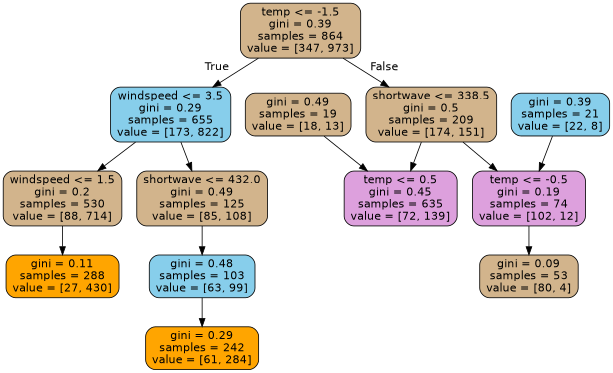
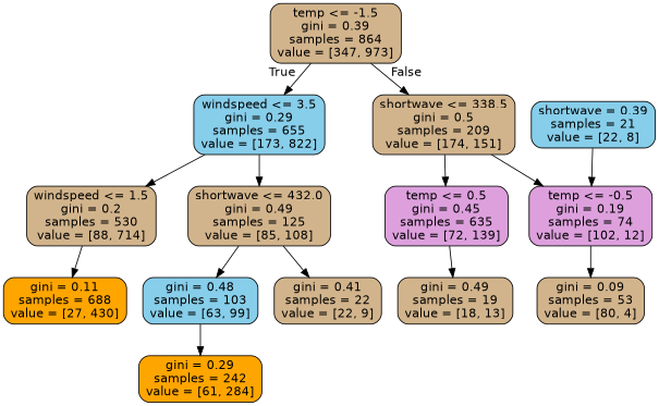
  digraph {
    node [color=black fillcolor=tan fontname=helvetica shape=box style="filled, rounded"]
    edge [fontname=helvetica]
    n1 [label="temp <= -1.5\ngini = 0.39\nsamples = 864\nvalue = [347, 973]"]
    n2 [fillcolor=skyblue label="windspeed <= 3.5\ngini = 0.29\nsamples = 655\nvalue = [173, 822]"]
    n3 [label="shortwave <= 338.5\ngini = 0.5\nsamples = 209\nvalue = [174, 151]"]
    n4 [label="windspeed <= 1.5\ngini = 0.2\nsamples = 530\nvalue = [88, 714]"]
    n5 [label="shortwave <= 432.0\ngini = 0.49\nsamples = 125\nvalue = [85, 108]"]
    n6 [fillcolor=plum label="temp <= 0.5\ngini = 0.45\nsamples = 635\nvalue = [72, 139]"]
    n7 [fillcolor=plum label="temp <= -0.5\ngini = 0.19\nsamples = 74\nvalue = [102, 12]"]
-   n8 [fillcolor=orange label="gini = 0.11\nsamples = 288\nvalue = [27, 430]"]
+   n8 [fillcolor=orange label="gini = 0.11\nsamples = 688\nvalue = [27, 430]"]
    n9 [fillcolor=skyblue label="gini = 0.48\nsamples = 103\nvalue = [63, 99]"]
+   n10 [label="gini = 0.41\nsamples = 22\nvalue = [22, 9]"]
    n11 [fillcolor=orange label="gini = 0.29\nsamples = 242\nvalue = [61, 284]"]
    n12 [label="gini = 0.49\nsamples = 19\nvalue = [18, 13]"]
    n13 [label="gini = 0.09\nsamples = 53\nvalue = [80, 4]"]
-   n14 [fillcolor=skyblue label="gini = 0.39\nsamples = 21\nvalue = [22, 8]"]
+   n14 [fillcolor=skyblue label="shortwave = 0.39\nsamples = 21\nvalue = [22, 8]"]
    n1 -> n2 [headlabel=True labelangle=45 labeldistance=2.5]
    n1 -> n3 [headlabel=False labelangle=-45 labeldistance=2.5]
    n2 -> n4
    n2 -> n5
    n3 -> n6
    n3 -> n7
    n4 -> n8
    n5 -> n9
-   n12 -> n6
+   n5 -> n10
+   n6 -> n12
    n7 -> n13
    n9 -> n11
    n14 -> n7
  }
